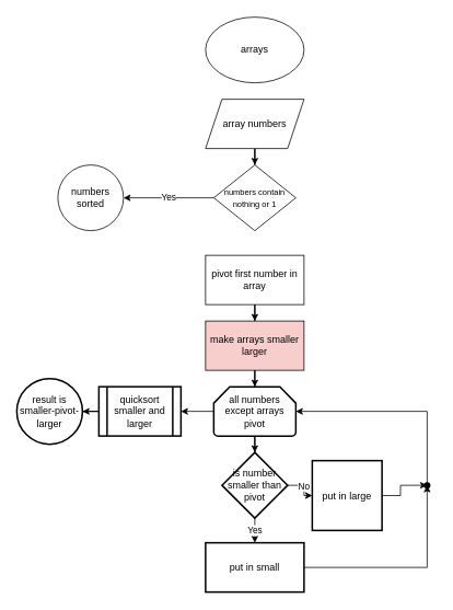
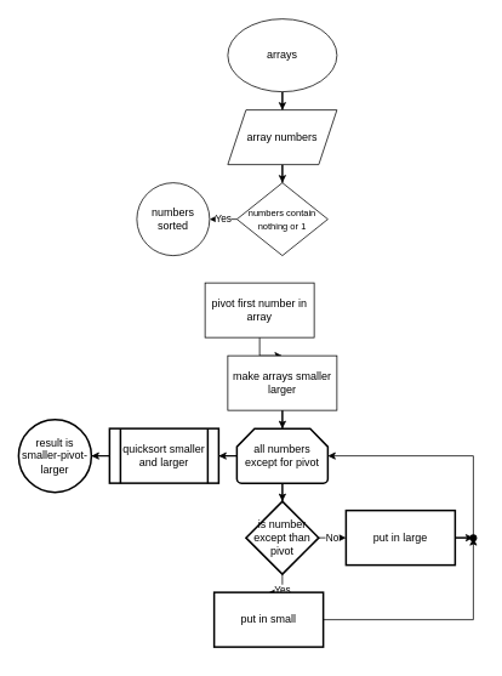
  <mxCell id="0" />
  <mxCell id="1" parent="0" />
+ <mxCell id="2" value="" style="edgeStyle=orthogonalEdgeStyle;rounded=0;orthogonalLoop=1;jettySize=auto;html=1;" edge="1" parent="1" source="3" target="5"><mxGeometry relative="1" as="geometry" /></mxCell>
  <mxCell id="3" value="arrays" style="ellipse;whiteSpace=wrap;html=1;" vertex="1" parent="1"><mxGeometry x="250" y="20" width="120" height="80" as="geometry" /></mxCell>
  <mxCell id="4" value="" style="edgeStyle=orthogonalEdgeStyle;rounded=0;orthogonalLoop=1;jettySize=auto;html=1;" edge="1" parent="1" source="5" target="7"><mxGeometry relative="1" as="geometry" /></mxCell>
  <mxCell id="5" value="array numbers" style="shape=parallelogram;perimeter=parallelogramPerimeter;whiteSpace=wrap;html=1;fixedSize=1;" vertex="1" parent="1"><mxGeometry x="250" y="120" width="120" height="60" as="geometry" /></mxCell>
  <mxCell id="6" value="Yes" style="edgeStyle=orthogonalEdgeStyle;rounded=0;orthogonalLoop=1;jettySize=auto;html=1;" edge="1" parent="1" source="7" target="8"><mxGeometry relative="1" as="geometry" /></mxCell>
  <mxCell id="7" value="&lt;font style=&quot;font-size: 10px;&quot;&gt;numbers contain nothing or 1&lt;/font&gt;" style="rhombus;whiteSpace=wrap;html=1;" vertex="1" parent="1"><mxGeometry x="260" y="200" width="100" height="80" as="geometry" /></mxCell>
- <mxCell id="8" value="numbers sorted" style="ellipse;whiteSpace=wrap;html=1;" vertex="1" parent="1"><mxGeometry x="70" y="200" width="80" height="80" as="geometry" /></mxCell>
+ <mxCell id="8" value="numbers sorted" style="ellipse;whiteSpace=wrap;html=1;" vertex="1" parent="1"><mxGeometry x="150" y="200" width="80" height="80" as="geometry" /></mxCell>
  <mxCell id="9" value="" style="edgeStyle=orthogonalEdgeStyle;rounded=0;orthogonalLoop=1;jettySize=auto;html=1;" edge="1" parent="1" source="10" target="12"><mxGeometry relative="1" as="geometry" /></mxCell>
- <mxCell id="10" value="pivot first number in array" style="whiteSpace=wrap;html=1;" vertex="1" parent="1"><mxGeometry x="250" y="310" width="120" height="60" as="geometry" /></mxCell>
+ <mxCell id="10" value="pivot first number in array" style="whiteSpace=wrap;html=1;" vertex="1" parent="1"><mxGeometry x="225" y="310" width="120" height="60" as="geometry" /></mxCell>
  <mxCell id="11" style="edgeStyle=orthogonalEdgeStyle;rounded=0;orthogonalLoop=1;jettySize=auto;html=1;" edge="1" parent="1" source="12" target="15"><mxGeometry relative="1" as="geometry" /></mxCell>
- <mxCell id="12" value="make arrays smaller larger" style="whiteSpace=wrap;html=1;fillColor=#f8cecc;" vertex="1" parent="1"><mxGeometry x="250" y="390" width="120" height="60" as="geometry" /></mxCell>
+ <mxCell id="12" value="make arrays smaller larger" style="whiteSpace=wrap;html=1;" vertex="1" parent="1"><mxGeometry x="250" y="390" width="120" height="60" as="geometry" /></mxCell>
  <mxCell id="13" value="" style="edgeStyle=orthogonalEdgeStyle;rounded=0;orthogonalLoop=1;jettySize=auto;html=1;" edge="1" parent="1" source="15" target="18"><mxGeometry relative="1" as="geometry" /></mxCell>
  <mxCell id="14" value="" style="edgeStyle=orthogonalEdgeStyle;rounded=0;orthogonalLoop=1;jettySize=auto;html=1;" edge="1" parent="1" source="15" target="23"><mxGeometry relative="1" as="geometry" /></mxCell>
- <mxCell id="15" value="all numbers except arrays pivot" style="strokeWidth=2;html=1;shape=mxgraph.flowchart.loop_limit;whiteSpace=wrap;" vertex="1" parent="1"><mxGeometry x="260" y="470" width="100" height="60" as="geometry" /></mxCell>
+ <mxCell id="15" value="all numbers except for pivot" style="strokeWidth=2;html=1;shape=mxgraph.flowchart.loop_limit;whiteSpace=wrap;" vertex="1" parent="1"><mxGeometry x="260" y="470" width="100" height="60" as="geometry" /></mxCell>
  <mxCell id="16" value="Yes" style="edgeStyle=orthogonalEdgeStyle;rounded=0;orthogonalLoop=1;jettySize=auto;html=1;" edge="1" parent="1" source="18" target="19"><mxGeometry relative="1" as="geometry" /></mxCell>
  <mxCell id="17" value="No" style="edgeStyle=orthogonalEdgeStyle;rounded=0;orthogonalLoop=1;jettySize=auto;html=1;" edge="1" parent="1" source="18" target="21"><mxGeometry relative="1" as="geometry" /></mxCell>
- <mxCell id="18" value="is number smaller than pivot" style="rhombus;whiteSpace=wrap;html=1;strokeWidth=2;" vertex="1" parent="1"><mxGeometry x="270" y="550" width="80" height="80" as="geometry" /></mxCell>
- <mxCell id="19" value="put in small" style="whiteSpace=wrap;html=1;strokeWidth=2;" vertex="1" parent="1"><mxGeometry x="250" y="660" width="120" height="60" as="geometry" /></mxCell>
+ <mxCell id="18" value="is number except than pivot" style="rhombus;whiteSpace=wrap;html=1;strokeWidth=2;" vertex="1" parent="1"><mxGeometry x="270" y="550" width="80" height="80" as="geometry" /></mxCell>
+ <mxCell id="19" value="put in small" style="whiteSpace=wrap;html=1;strokeWidth=2;" vertex="1" parent="1"><mxGeometry x="235" y="650" width="120" height="60" as="geometry" /></mxCell>
  <mxCell id="20" value="" style="edgeStyle=orthogonalEdgeStyle;rounded=0;orthogonalLoop=1;jettySize=auto;html=1;" edge="1" parent="1" source="21" target="26"><mxGeometry relative="1" as="geometry" /></mxCell>
- <mxCell id="21" value="put in large" style="whiteSpace=wrap;html=1;strokeWidth=2;" vertex="1" parent="1"><mxGeometry x="380" y="560" width="85" height="85" as="geometry" /></mxCell>
+ <mxCell id="21" value="put in large" style="whiteSpace=wrap;html=1;strokeWidth=2;" vertex="1" parent="1"><mxGeometry x="380" y="560" width="120" height="60" as="geometry" /></mxCell>
  <mxCell id="22" value="" style="edgeStyle=orthogonalEdgeStyle;rounded=0;orthogonalLoop=1;jettySize=auto;html=1;" edge="1" parent="1" source="23" target="24"><mxGeometry relative="1" as="geometry" /></mxCell>
- <mxCell id="23" value="quicksort smaller and larger" style="shape=process;whiteSpace=wrap;html=1;backgroundOutline=1;strokeWidth=2;" vertex="1" parent="1"><mxGeometry x="120" y="470" width="100" height="60" as="geometry" /></mxCell>
+ <mxCell id="23" value="quicksort smaller and larger" style="shape=process;whiteSpace=wrap;html=1;backgroundOutline=1;strokeWidth=2;" vertex="1" parent="1"><mxGeometry x="120" y="470" width="120" height="60" as="geometry" /></mxCell>
  <mxCell id="24" value="result is smaller-pivot-larger" style="ellipse;whiteSpace=wrap;html=1;strokeWidth=2;" vertex="1" parent="1"><mxGeometry x="20" y="460" width="80" height="80" as="geometry" /></mxCell>
  <mxCell id="25" style="edgeStyle=orthogonalEdgeStyle;rounded=0;orthogonalLoop=1;jettySize=auto;html=1;" edge="1" parent="1" source="26" target="15"><mxGeometry relative="1" as="geometry"><Array as="points"><mxPoint x="520" y="500" /></Array></mxGeometry></mxCell>
  <mxCell id="26" value="" style="shape=waypoint;sketch=0;size=6;pointerEvents=1;points=[];fillColor=default;resizable=0;rotatable=0;perimeter=centerPerimeter;snapToPoint=1;strokeWidth=2;" vertex="1" parent="1"><mxGeometry x="510" y="580" width="20" height="20" as="geometry" /></mxCell>
  <mxCell id="27" style="edgeStyle=orthogonalEdgeStyle;rounded=0;orthogonalLoop=1;jettySize=auto;html=1;entryX=0.5;entryY=0.95;entryDx=0;entryDy=0;entryPerimeter=0;" edge="1" parent="1" source="19" target="26"><mxGeometry relative="1" as="geometry" /></mxCell>
